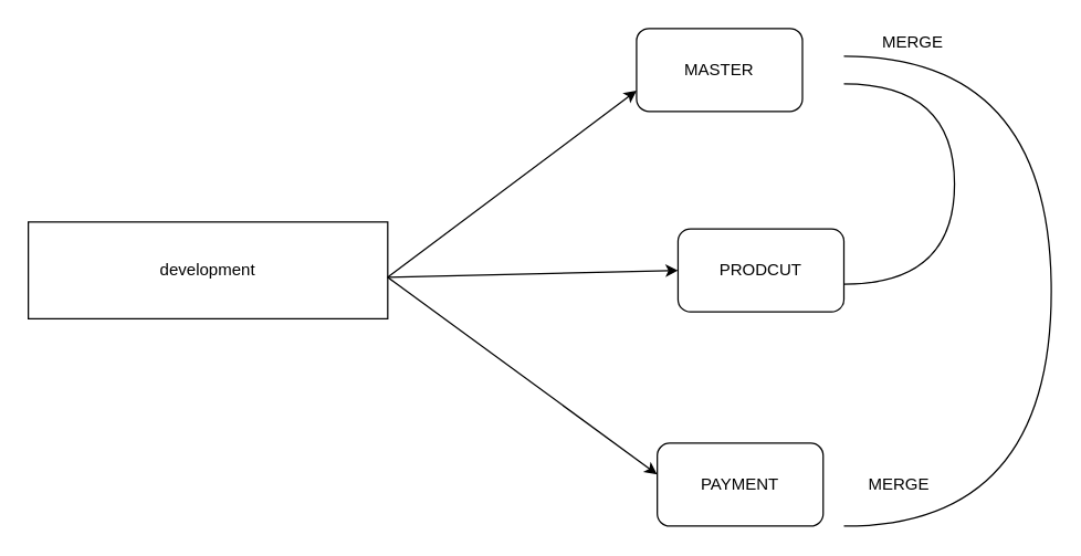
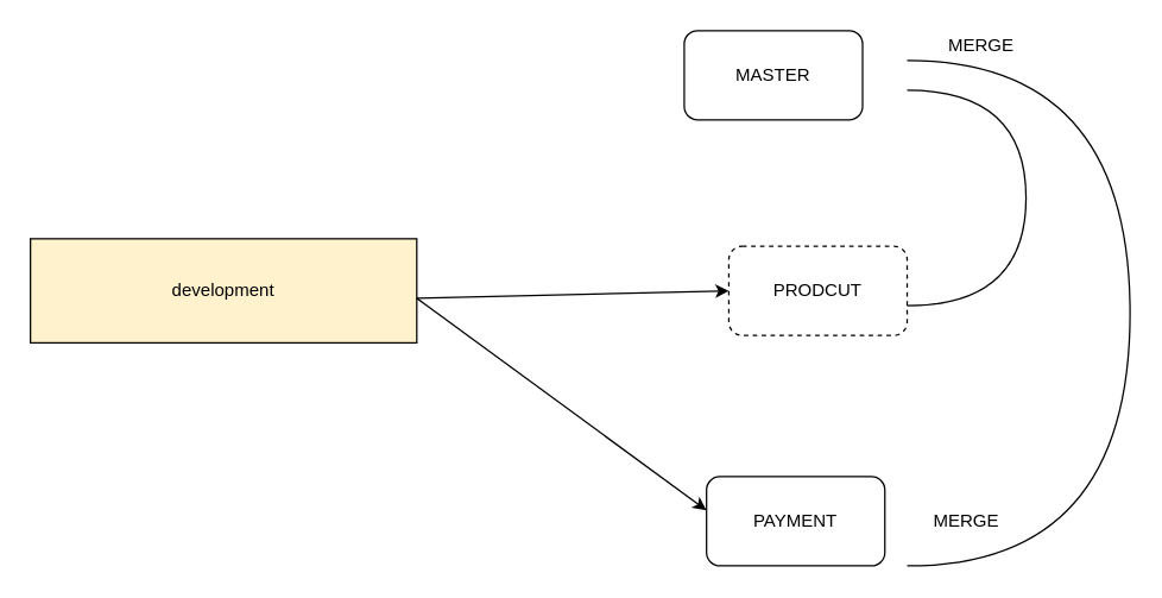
  <mxCell id="0" />
  <mxCell id="1" parent="0" />
- <mxCell id="2" value="development" style="rounded=0;whiteSpace=wrap;html=1;" vertex="1" parent="1"><mxGeometry x="20" y="160" width="260" height="70" as="geometry" /></mxCell>
+ <mxCell id="2" value="development" style="rounded=0;whiteSpace=wrap;html=1;fillColor=#fff2cc;" vertex="1" parent="1"><mxGeometry x="20" y="160" width="260" height="70" as="geometry" /></mxCell>
  <mxCell id="3" value="MASTER" style="rounded=1;whiteSpace=wrap;html=1;" vertex="1" parent="1"><mxGeometry x="460" y="20" width="120" height="60" as="geometry" /></mxCell>
- <mxCell id="4" value="PRODCUT" style="rounded=1;whiteSpace=wrap;html=1;" vertex="1" parent="1"><mxGeometry x="490" y="165" width="120" height="60" as="geometry" /></mxCell>
+ <mxCell id="4" value="PRODCUT" style="rounded=1;whiteSpace=wrap;html=1;dashed=1;" vertex="1" parent="1"><mxGeometry x="490" y="165" width="120" height="60" as="geometry" /></mxCell>
  <mxCell id="5" value="PAYMENT" style="rounded=1;whiteSpace=wrap;html=1;" vertex="1" parent="1"><mxGeometry x="475" y="320" width="120" height="60" as="geometry" /></mxCell>
- <mxCell id="6" value="" style="endArrow=classic;html=1;exitX=1;exitY=0.571;exitDx=0;exitDy=0;exitPerimeter=0;entryX=0;entryY=0.75;entryDx=0;entryDy=0;" edge="1" parent="1" source="2" target="3"><mxGeometry width="50" height="50" relative="1" as="geometry"><mxPoint x="290" y="200" as="sourcePoint" /><mxPoint x="330" y="150" as="targetPoint" /></mxGeometry></mxCell>
  <mxCell id="7" value="" style="endArrow=classic;html=1;entryX=0;entryY=0.5;entryDx=0;entryDy=0;" edge="1" parent="1" target="4"><mxGeometry width="50" height="50" relative="1" as="geometry"><mxPoint x="280" y="200" as="sourcePoint" /><mxPoint x="500" y="75" as="targetPoint" /></mxGeometry></mxCell>
  <mxCell id="8" value="" style="endArrow=classic;html=1;entryX=-0.001;entryY=0.376;entryDx=0;entryDy=0;entryPerimeter=0;" edge="1" parent="1" target="5"><mxGeometry width="50" height="50" relative="1" as="geometry"><mxPoint x="280" y="200" as="sourcePoint" /><mxPoint x="500" y="75" as="targetPoint" /></mxGeometry></mxCell>
  <mxCell id="9" value="" style="shape=requiredInterface;html=1;verticalLabelPosition=bottom;" vertex="1" parent="1"><mxGeometry x="610" y="60" width="80" height="145" as="geometry" /></mxCell>
  <mxCell id="10" value="" style="shape=requiredInterface;html=1;verticalLabelPosition=bottom;" vertex="1" parent="1"><mxGeometry x="610" y="40" width="150" height="340" as="geometry" /></mxCell>
  <mxCell id="11" value="MERGE" style="text;html=1;strokeColor=none;fillColor=none;align=center;verticalAlign=middle;whiteSpace=wrap;rounded=0;" vertex="1" parent="1"><mxGeometry x="640" y="20" width="40" height="20" as="geometry" /></mxCell>
  <mxCell id="12" value="MERGE" style="text;html=1;strokeColor=none;fillColor=none;align=center;verticalAlign=middle;whiteSpace=wrap;rounded=0;" vertex="1" parent="1"><mxGeometry x="630" y="340" width="40" height="20" as="geometry" /></mxCell>
  <mxCell id="13" style="edgeStyle=orthogonalEdgeStyle;rounded=0;orthogonalLoop=1;jettySize=auto;html=1;exitX=0.5;exitY=1;exitDx=0;exitDy=0;" edge="1" parent="1" source="11" target="11"><mxGeometry relative="1" as="geometry" /></mxCell>
